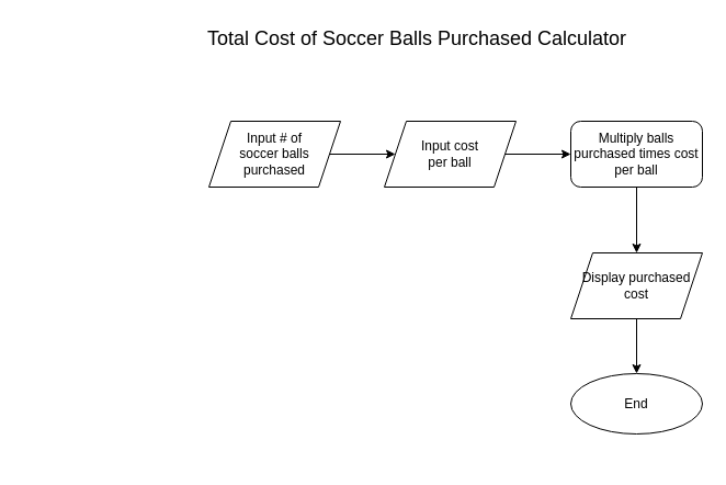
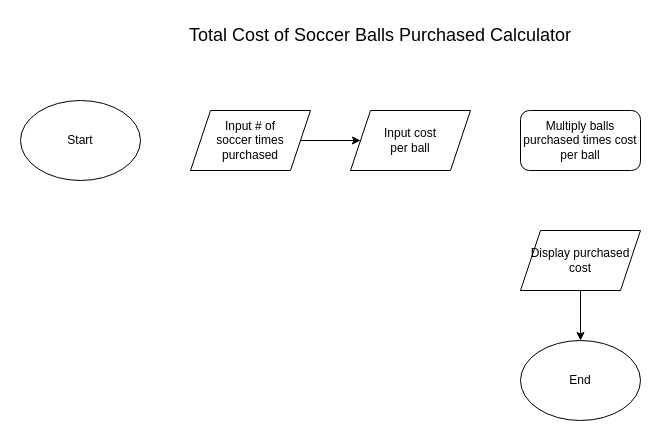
  <mxCell id="0" />
  <mxCell id="1" parent="0" />
+ <mxCell id="2" value="Start" style="ellipse;whiteSpace=wrap;html=1;" vertex="1" parent="1"><mxGeometry x="20" y="100" width="120" height="80" as="geometry" /></mxCell>
  <mxCell id="3" style="edgeStyle=orthogonalEdgeStyle;rounded=0;orthogonalLoop=1;jettySize=auto;html=1;entryX=0;entryY=0.5;entryDx=0;entryDy=0;fontSize=12;" edge="1" parent="1" source="4" target="6"><mxGeometry relative="1" as="geometry" /></mxCell>
- <mxCell id="4" value="&lt;div&gt;Input # of &lt;br&gt;&lt;/div&gt;&lt;div&gt;soccer balls &lt;br&gt;&lt;/div&gt;&lt;div&gt;purchased&lt;br&gt;&lt;/div&gt;" style="shape=parallelogram;perimeter=parallelogramPerimeter;whiteSpace=wrap;html=1;fixedSize=1;fontSize=12;" vertex="1" parent="1"><mxGeometry x="190" y="110" width="120" height="60" as="geometry" /></mxCell>
- <mxCell id="5" value="" style="edgeStyle=orthogonalEdgeStyle;rounded=0;orthogonalLoop=1;jettySize=auto;html=1;fontSize=12;" edge="1" parent="1" source="6" target="8"><mxGeometry relative="1" as="geometry" /></mxCell>
+ <mxCell id="4" value="&lt;div&gt;Input # of &lt;br&gt;&lt;/div&gt;&lt;div&gt;soccer times &lt;br&gt;&lt;/div&gt;&lt;div&gt;purchased&lt;br&gt;&lt;/div&gt;" style="shape=parallelogram;perimeter=parallelogramPerimeter;whiteSpace=wrap;html=1;fixedSize=1;fontSize=12;" vertex="1" parent="1"><mxGeometry x="190" y="110" width="120" height="60" as="geometry" /></mxCell>
  <mxCell id="6" value="&lt;div&gt;Input cost&lt;/div&gt;&lt;div&gt;per ball&lt;br&gt;&lt;/div&gt;" style="shape=parallelogram;perimeter=parallelogramPerimeter;whiteSpace=wrap;html=1;fixedSize=1;fontSize=12;" vertex="1" parent="1"><mxGeometry x="350" y="110" width="120" height="60" as="geometry" /></mxCell>
- <mxCell id="7" style="edgeStyle=orthogonalEdgeStyle;rounded=0;orthogonalLoop=1;jettySize=auto;html=1;entryX=0.5;entryY=0;entryDx=0;entryDy=0;fontSize=12;" edge="1" parent="1" source="8" target="10"><mxGeometry relative="1" as="geometry" /></mxCell>
  <mxCell id="8" value="Multiply balls purchased times cost per ball" style="whiteSpace=wrap;html=1;fontSize=12;rounded=1;" vertex="1" parent="1"><mxGeometry x="520" y="110" width="120" height="60" as="geometry" /></mxCell>
  <mxCell id="9" style="edgeStyle=orthogonalEdgeStyle;rounded=0;orthogonalLoop=1;jettySize=auto;html=1;entryX=0.5;entryY=0;entryDx=0;entryDy=0;fontSize=12;" edge="1" parent="1" source="10" target="11"><mxGeometry relative="1" as="geometry" /></mxCell>
  <mxCell id="10" value="&lt;div&gt;Display purchased&lt;/div&gt;&lt;div&gt;cost&lt;br&gt;&lt;/div&gt;" style="shape=parallelogram;perimeter=parallelogramPerimeter;whiteSpace=wrap;html=1;fixedSize=1;fontSize=12;" vertex="1" parent="1"><mxGeometry x="520" y="230" width="120" height="60" as="geometry" /></mxCell>
- <mxCell id="11" value="End" style="ellipse;whiteSpace=wrap;html=1;fontSize=12;" vertex="1" parent="1"><mxGeometry x="520" y="340" width="120" height="55" as="geometry" /></mxCell>
+ <mxCell id="11" value="End" style="ellipse;whiteSpace=wrap;html=1;fontSize=12;" vertex="1" parent="1"><mxGeometry x="520" y="340" width="120" height="80" as="geometry" /></mxCell>
  <mxCell id="12" value="&lt;font style=&quot;font-size: 18px&quot;&gt;Total Cost of Soccer Balls Purchased Calculator&lt;/font&gt;" style="text;html=1;strokeColor=none;fillColor=none;align=center;verticalAlign=middle;whiteSpace=wrap;rounded=0;fontSize=12;" vertex="1" parent="1"><mxGeometry x="180" y="20" width="400" height="30" as="geometry" /></mxCell>
